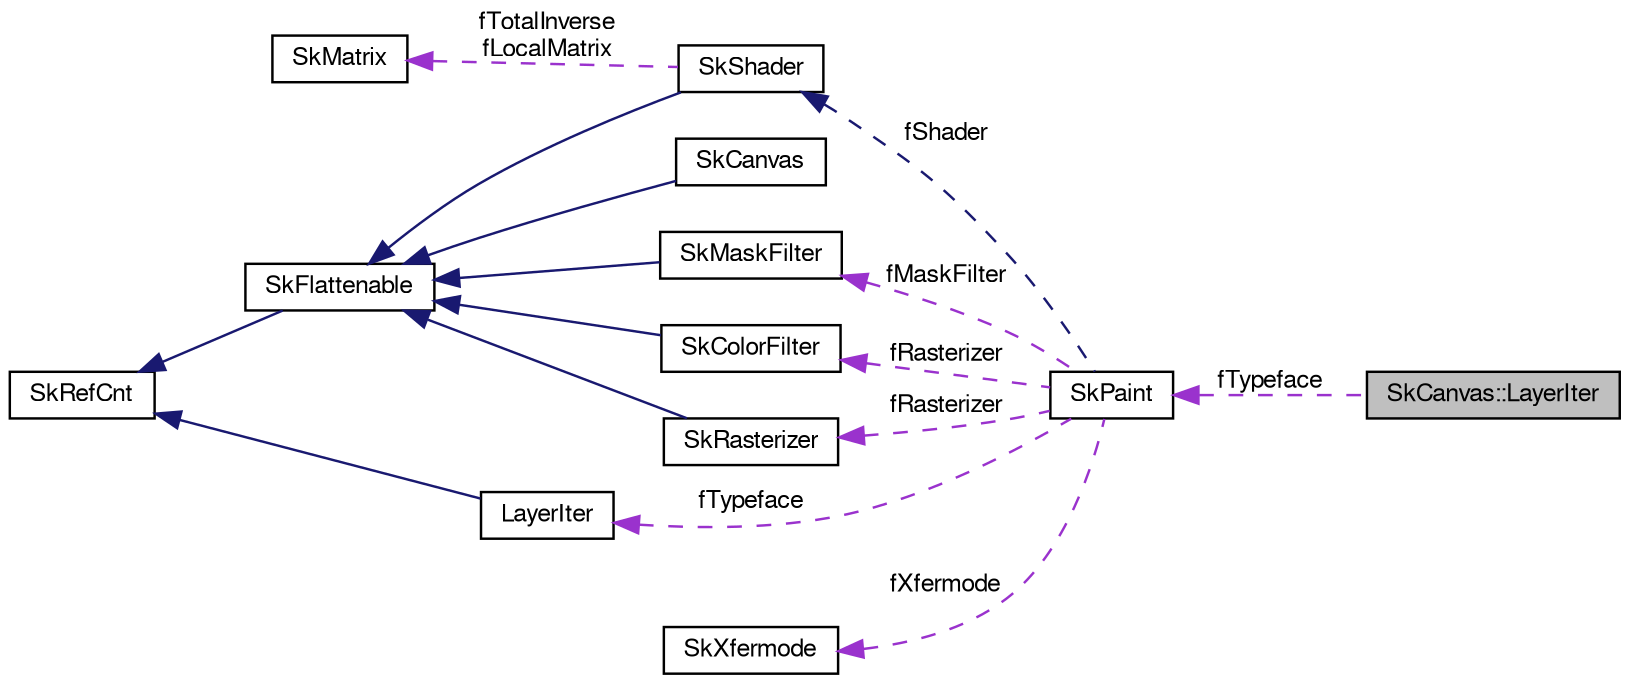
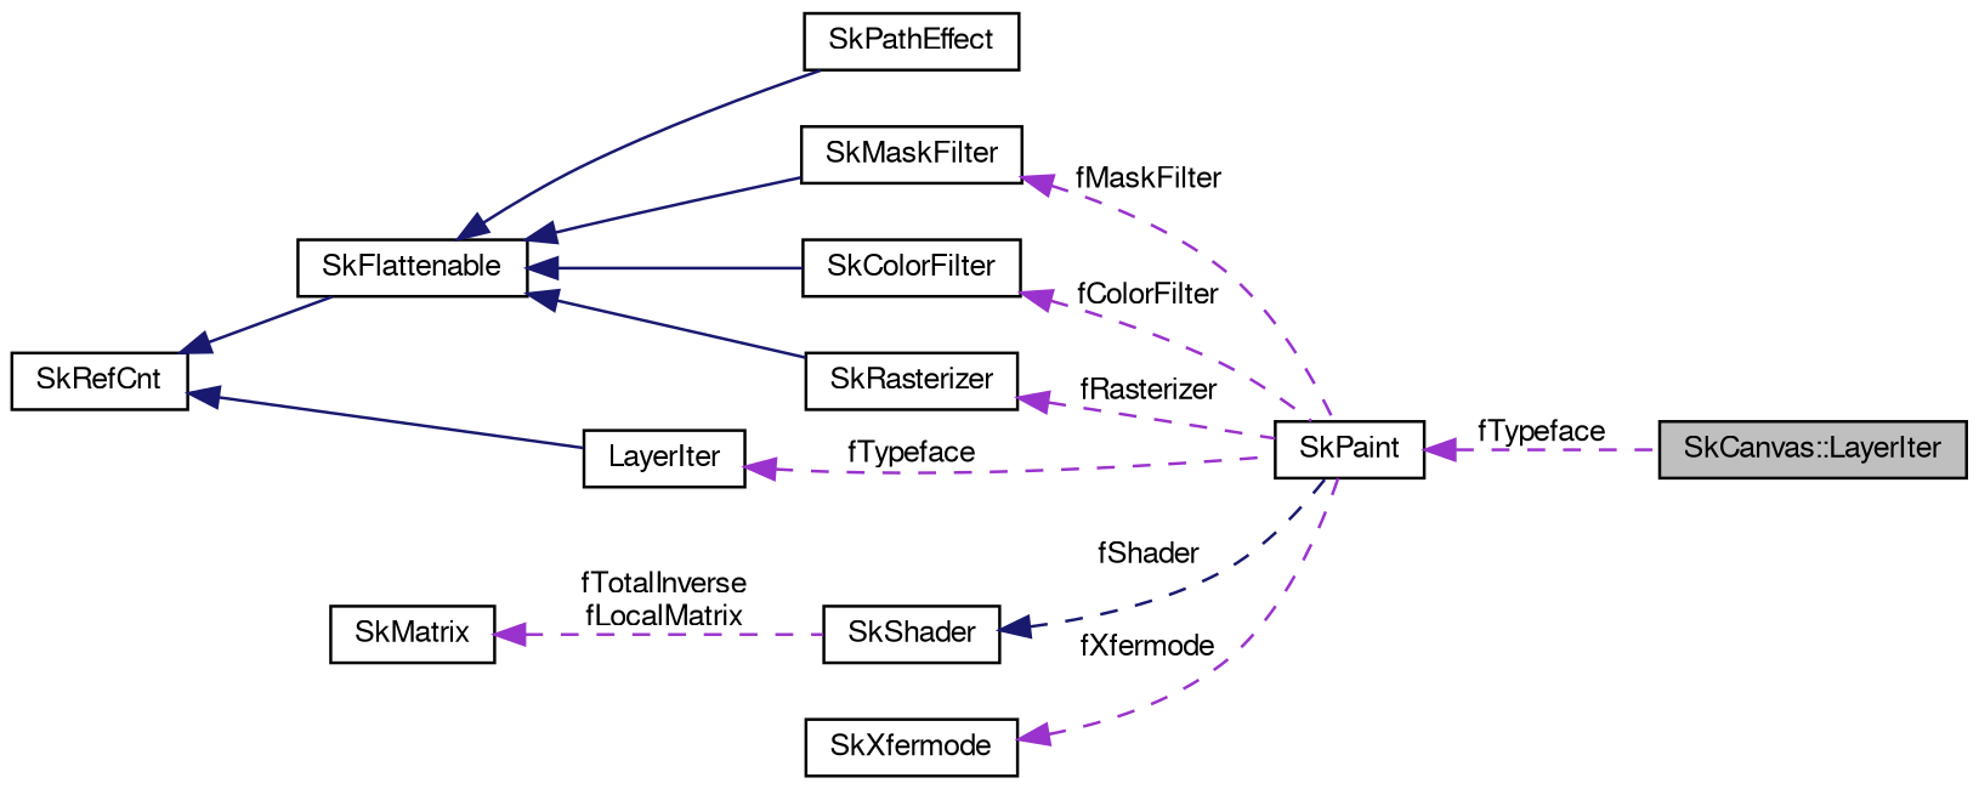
  digraph {
    rankdir=LR
    node [color=black fillcolor=white fontname=FreeSans fontsize=10 shape=record style=filled]
    edge [color=midnightblue dir=back fontname=FreeSans fontsize=10 labelfontname=FreeSans labelfontsize=10 style=dashed]
    n1 [fillcolor=grey75 fontcolor=black height=0.2 label="SkCanvas::LayerIter" width=0.4]
    n2 [height=0.2 label=SkPaint width=0.4]
-   n3 [height=0.2 label=SkCanvas width=0.4]
+   n3 [height=0.2 label=SkPathEffect width=0.4]
    n4 [height=0.2 label=SkFlattenable width=0.4]
    n5 [height=0.2 label=SkMaskFilter width=0.4]
    n6 [height=0.2 label=SkColorFilter width=0.4]
    n7 [height=0.2 label=SkShader width=0.4]
    n8 [height=0.2 label=SkRasterizer width=0.4]
    n9 [height=0.2 label=SkXfermode width=0.4]
    n10 [height=0.2 label=SkRefCnt width=0.4]
    n11 [height=0.2 label=LayerIter width=0.4]
    n12 [height=0.2 label=SkMatrix width=0.4]
    n2 -> n1 [color=darkorchid3 label=fTypeface]
    n4 -> n3 [style=solid]
    n4 -> n5 [style=solid]
    n4 -> n6 [style=solid]
-   n4 -> n7 [style=solid]
    n4 -> n8 [style=solid]
    n5 -> n2 [color=darkorchid3 label=fMaskFilter]
-   n6 -> n2 [color=darkorchid3 label=fRasterizer]
+   n6 -> n2 [color=darkorchid3 label=fColorFilter]
    n7 -> n2 [label=fShader]
    n8 -> n2 [color=darkorchid3 label=fRasterizer]
    n9 -> n2 [color=darkorchid3 label=fXfermode]
    n10 -> n4 [style=solid]
    n10 -> n11 [style=solid]
    n11 -> n2 [color=darkorchid3 label=fTypeface]
    n12 -> n7 [color=darkorchid3 label="fTotalInverse\nfLocalMatrix"]
  }
